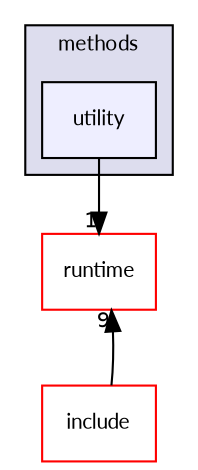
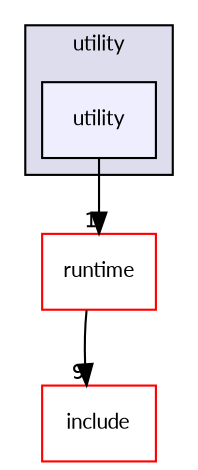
  digraph {
    compound=true
    fontname=Lato
    node [fillcolor=white fontname=Lato fontsize=10 shape=box style=filled color=red]
    edge [fontname=Lato labeldistance=1.5 labelfontname=Helvetica labelfontsize=10]
    n1 [fillcolor="#eeeeff" label=utility pencolor=black color=""]
    n2 [label=runtime]
    n3 [label=include]
    subgraph cluster_1 {
      bgcolor="#ddddee"
      fontsize=10
-     label=methods
+     label=utility
      pencolor=black
      n1
    }
    n1 -> n2 [headlabel=1]
-   n3 -> n2 [headlabel=9]
+   n2 -> n3 [headlabel=9]
  }
